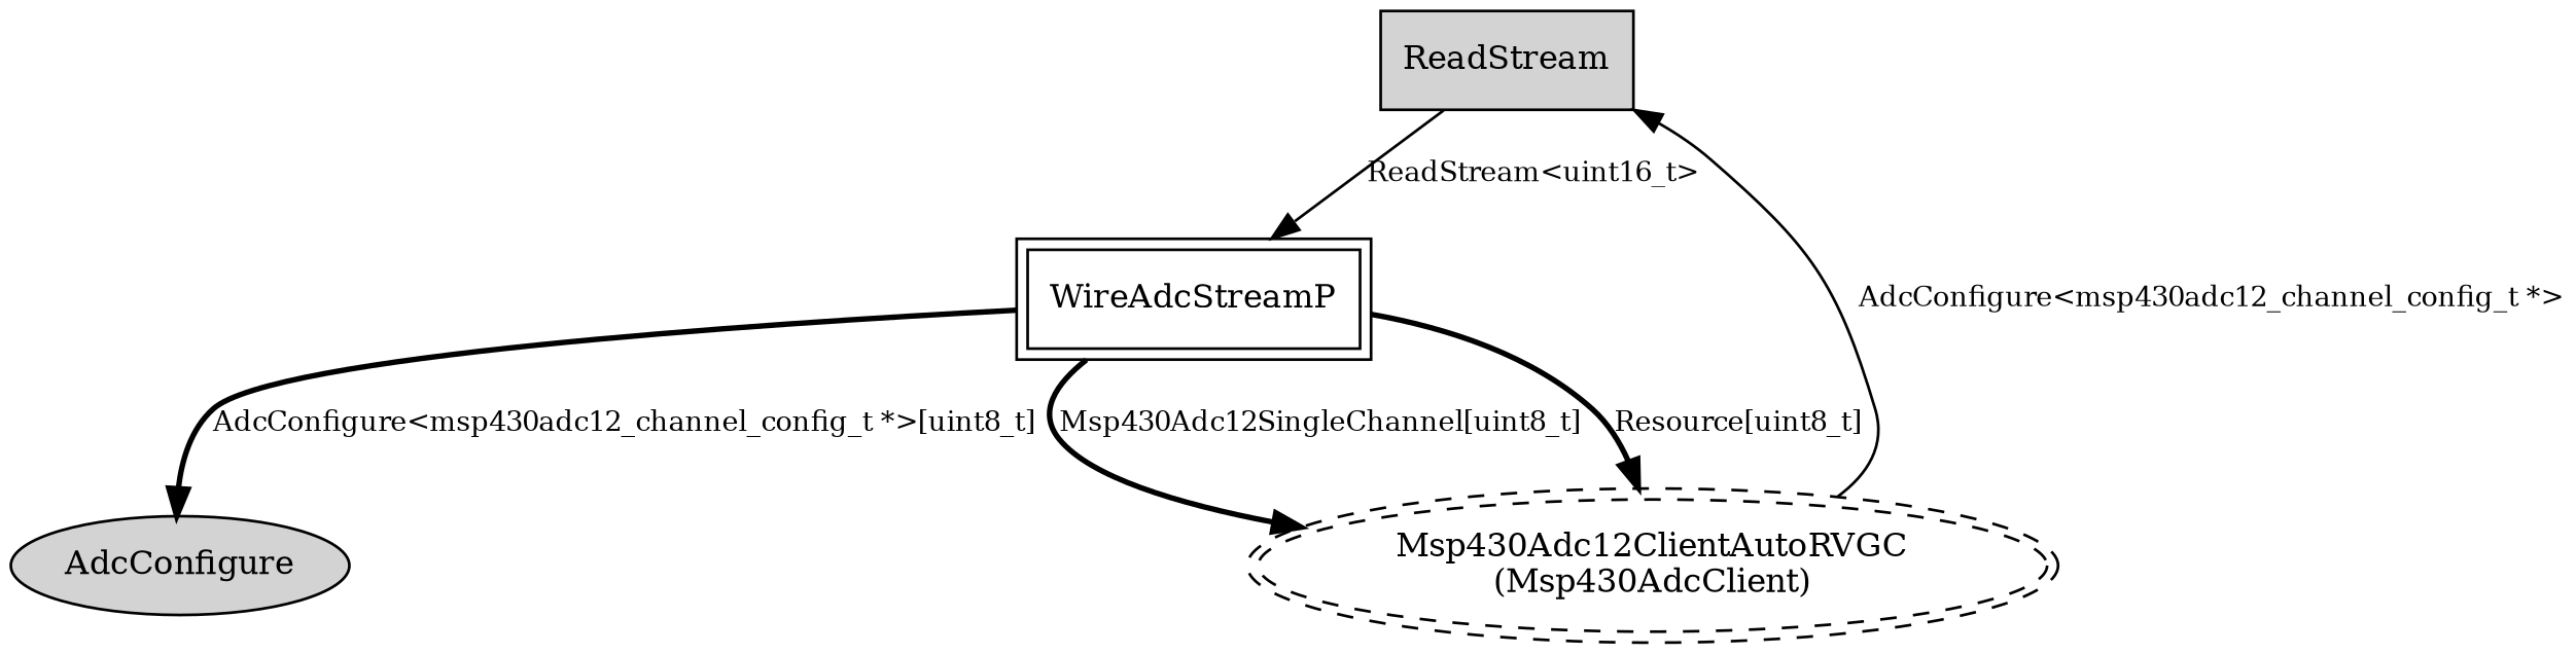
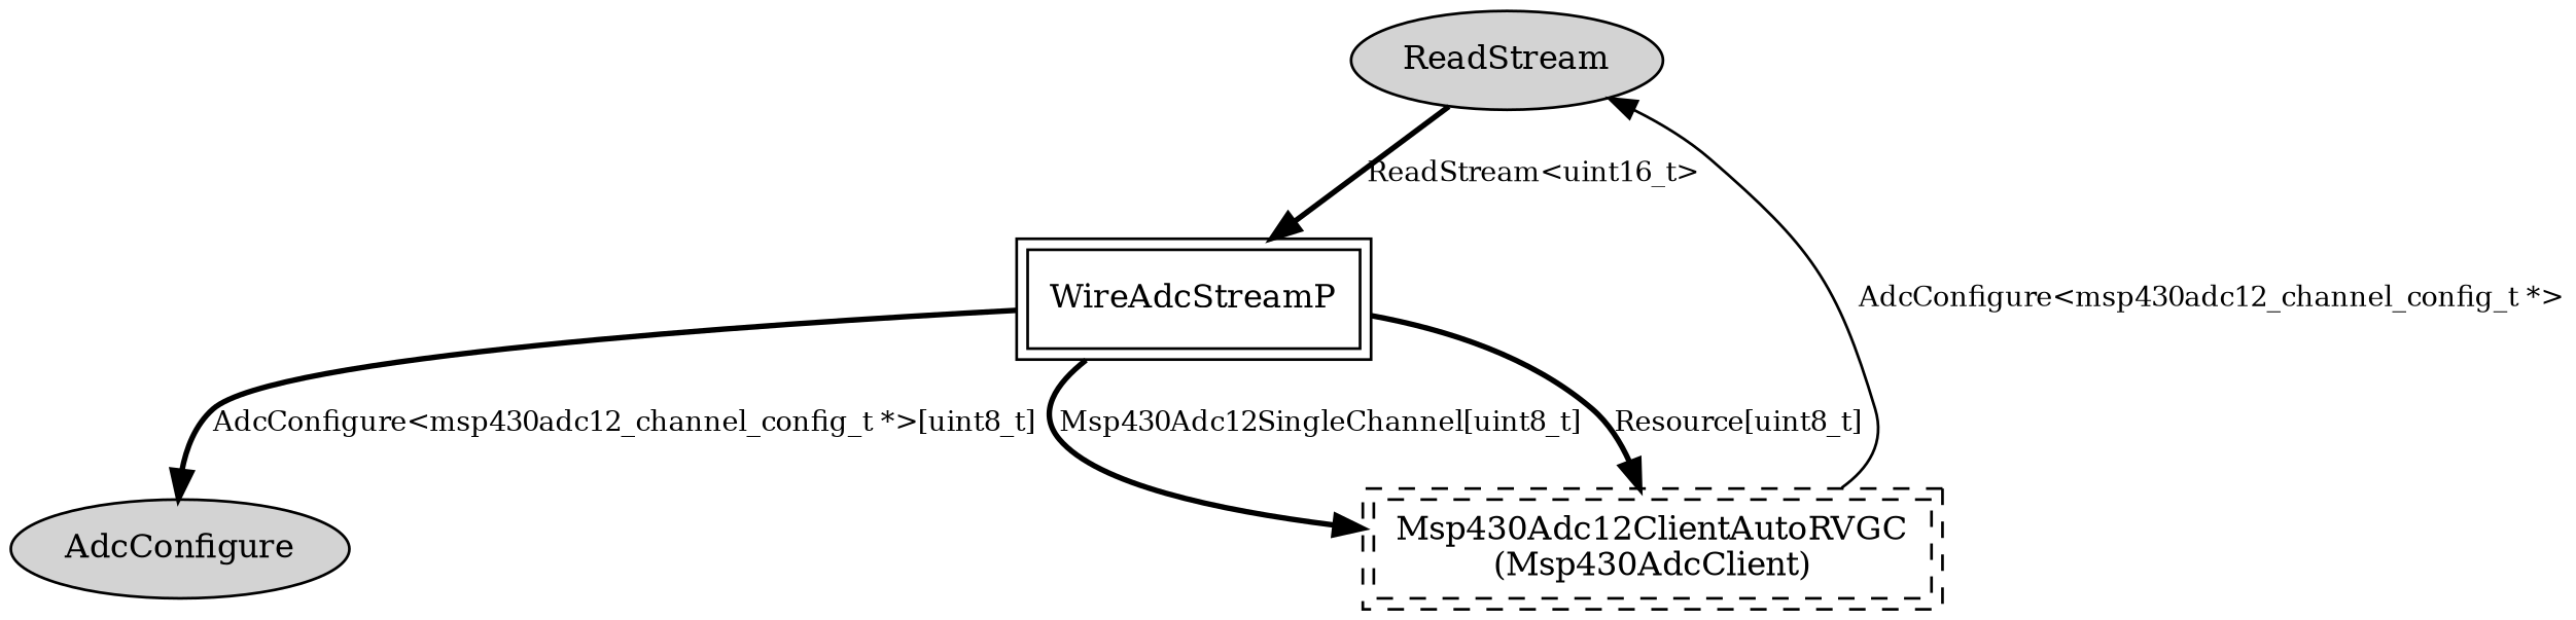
  digraph {
    node [fontsize=12 shape=ellipse style=filled]
    edge [fontsize=10 style=bold]
-   n1 [label=ReadStream shape=box]
+   n1 [label=ReadStream]
    WireAdcStreamP [peripheries=2 shape=box style=""]
-   n3 [label="Msp430Adc12ClientAutoRVGC\n(Msp430AdcClient)" peripheries=2 style=dashed]
+   n3 [label="Msp430Adc12ClientAutoRVGC\n(Msp430AdcClient)" peripheries=2 shape=box style=dashed]
    n4 [label=AdcConfigure]
-   n1 -> WireAdcStreamP [label="ReadStream<uint16_t>" style=""]
+   n1 -> WireAdcStreamP [label="ReadStream<uint16_t>"]
    WireAdcStreamP -> n3 [label="Resource[uint8_t]"]
    WireAdcStreamP -> n3 [label="Msp430Adc12SingleChannel[uint8_t]"]
    WireAdcStreamP -> n4 [label="AdcConfigure<msp430adc12_channel_config_t *>[uint8_t]"]
    n3 -> n1 [label="AdcConfigure<msp430adc12_channel_config_t *>" style=""]
  }
